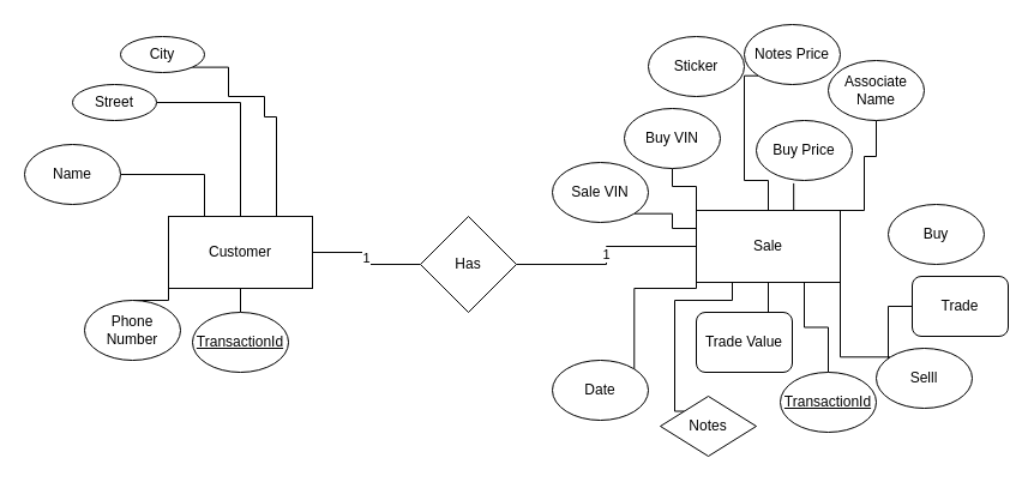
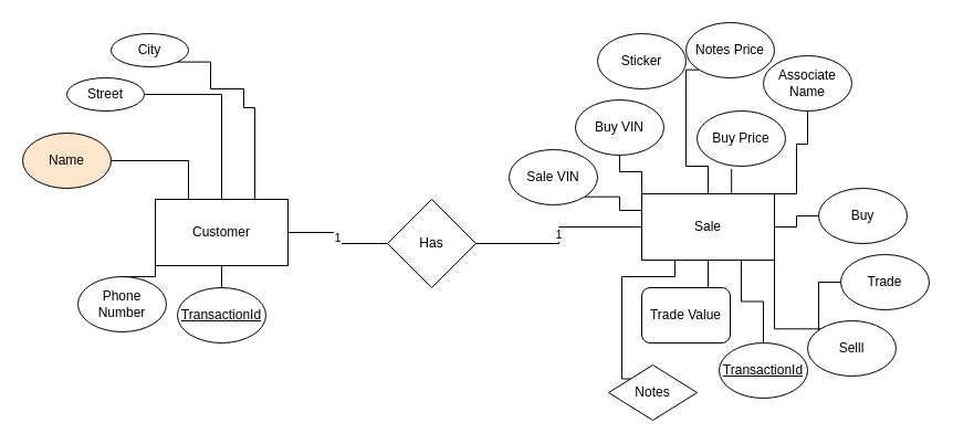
  <mxCell id="0" />
  <mxCell id="1" parent="0" />
  <mxCell id="2" style="edgeStyle=orthogonalEdgeStyle;rounded=0;orthogonalLoop=1;jettySize=auto;html=1;exitX=0.5;exitY=1;exitDx=0;exitDy=0;entryX=0.5;entryY=0;entryDx=0;entryDy=0;endArrow=none;endFill=0;" parent="1" source="4" target="13" edge="1"><mxGeometry relative="1" as="geometry" /></mxCell>
  <mxCell id="3" value="1" style="edgeStyle=orthogonalEdgeStyle;rounded=0;orthogonalLoop=1;jettySize=auto;html=1;exitX=1;exitY=0.5;exitDx=0;exitDy=0;entryX=0;entryY=0.5;entryDx=0;entryDy=0;endArrow=none;endFill=0;" parent="1" source="4" target="39" edge="1"><mxGeometry relative="1" as="geometry" /></mxCell>
  <mxCell id="4" value="Customer" style="rounded=0;whiteSpace=wrap;html=1;" parent="1" vertex="1"><mxGeometry x="140" y="180" width="120" height="60" as="geometry" /></mxCell>
  <mxCell id="5" style="edgeStyle=orthogonalEdgeStyle;rounded=0;orthogonalLoop=1;jettySize=auto;html=1;exitX=1;exitY=0.5;exitDx=0;exitDy=0;entryX=0.25;entryY=0;entryDx=0;entryDy=0;endArrow=none;endFill=0;" parent="1" source="6" target="4" edge="1"><mxGeometry relative="1" as="geometry" /></mxCell>
- <mxCell id="6" value="Name" style="ellipse;whiteSpace=wrap;html=1;" parent="1" vertex="1"><mxGeometry x="20" y="120" width="80" height="50" as="geometry" /></mxCell>
+ <mxCell id="6" value="Name" style="ellipse;whiteSpace=wrap;html=1;fillColor=#ffe6cc;" parent="1" vertex="1"><mxGeometry x="20" y="120" width="80" height="50" as="geometry" /></mxCell>
  <mxCell id="7" style="edgeStyle=orthogonalEdgeStyle;rounded=0;orthogonalLoop=1;jettySize=auto;html=1;exitX=1;exitY=0.5;exitDx=0;exitDy=0;entryX=0.5;entryY=0;entryDx=0;entryDy=0;endArrow=none;endFill=0;" parent="1" source="8" target="4" edge="1"><mxGeometry relative="1" as="geometry"><mxPoint x="160" y="115" as="targetPoint" /></mxGeometry></mxCell>
  <mxCell id="8" value="Street" style="ellipse;whiteSpace=wrap;html=1;" parent="1" vertex="1"><mxGeometry x="60" y="70" width="70" height="30" as="geometry" /></mxCell>
  <mxCell id="9" style="edgeStyle=orthogonalEdgeStyle;rounded=0;orthogonalLoop=1;jettySize=auto;html=1;exitX=1;exitY=1;exitDx=0;exitDy=0;entryX=0.75;entryY=0;entryDx=0;entryDy=0;endArrow=none;endFill=0;" parent="1" source="10" target="4" edge="1"><mxGeometry relative="1" as="geometry"><mxPoint x="171.716" y="97.322" as="targetPoint" /><Array as="points"><mxPoint x="190" y="56" /><mxPoint x="190" y="80" /><mxPoint x="220" y="80" /><mxPoint x="220" y="97" /><mxPoint x="230" y="97" /></Array></mxGeometry></mxCell>
  <mxCell id="10" value="City" style="ellipse;whiteSpace=wrap;html=1;" parent="1" vertex="1"><mxGeometry x="100" y="30" width="70" height="30" as="geometry" /></mxCell>
  <mxCell id="11" style="edgeStyle=orthogonalEdgeStyle;rounded=0;orthogonalLoop=1;jettySize=auto;html=1;exitX=0.5;exitY=0;exitDx=0;exitDy=0;entryX=0;entryY=0.75;entryDx=0;entryDy=0;endArrow=none;endFill=0;" parent="1" source="12" target="4" edge="1"><mxGeometry relative="1" as="geometry" /></mxCell>
  <mxCell id="12" value="Phone Number" style="ellipse;whiteSpace=wrap;html=1;" parent="1" vertex="1"><mxGeometry x="70" y="250" width="80" height="50" as="geometry" /></mxCell>
  <mxCell id="13" value="&lt;u&gt;TransactionId&lt;/u&gt;" style="ellipse;whiteSpace=wrap;html=1;" parent="1" vertex="1"><mxGeometry x="160" y="260" width="80" height="50" as="geometry" /></mxCell>
  <mxCell id="14" style="edgeStyle=orthogonalEdgeStyle;rounded=0;orthogonalLoop=1;jettySize=auto;html=1;exitX=0;exitY=0.25;exitDx=0;exitDy=0;entryX=1;entryY=1;entryDx=0;entryDy=0;endArrow=none;endFill=0;" parent="1" source="17" target="34" edge="1"><mxGeometry relative="1" as="geometry" /></mxCell>
  <mxCell id="15" style="edgeStyle=orthogonalEdgeStyle;rounded=0;orthogonalLoop=1;jettySize=auto;html=1;exitX=0;exitY=0;exitDx=0;exitDy=0;entryX=0.5;entryY=1;entryDx=0;entryDy=0;endArrow=none;endFill=0;" parent="1" source="17" target="33" edge="1"><mxGeometry relative="1" as="geometry" /></mxCell>
  <mxCell id="16" style="edgeStyle=orthogonalEdgeStyle;rounded=0;orthogonalLoop=1;jettySize=auto;html=1;exitX=1;exitY=0;exitDx=0;exitDy=0;entryX=0.5;entryY=1;entryDx=0;entryDy=0;endArrow=none;endFill=0;" parent="1" source="17" target="20" edge="1"><mxGeometry relative="1" as="geometry"><Array as="points"><mxPoint x="720" y="175" /><mxPoint x="720" y="130" /><mxPoint x="730" y="130" /></Array></mxGeometry></mxCell>
  <mxCell id="17" value="Sale" style="rounded=0;whiteSpace=wrap;html=1;" parent="1" vertex="1"><mxGeometry x="580" y="175" width="120" height="60" as="geometry" /></mxCell>
  <mxCell id="18" style="edgeStyle=orthogonalEdgeStyle;rounded=0;orthogonalLoop=1;jettySize=auto;html=1;exitX=0.5;exitY=0;exitDx=0;exitDy=0;entryX=0.75;entryY=1;entryDx=0;entryDy=0;endArrow=none;endFill=0;" parent="1" source="19" target="17" edge="1"><mxGeometry relative="1" as="geometry" /></mxCell>
  <mxCell id="19" value="&lt;u&gt;TransactionId&lt;/u&gt;" style="ellipse;whiteSpace=wrap;html=1;" parent="1" vertex="1"><mxGeometry x="650" y="310" width="80" height="50" as="geometry" /></mxCell>
  <mxCell id="20" value="Associate Name" style="ellipse;whiteSpace=wrap;html=1;" parent="1" vertex="1"><mxGeometry x="690" y="50" width="80" height="50" as="geometry" /></mxCell>
+ <mxCell id="21" style="edgeStyle=orthogonalEdgeStyle;rounded=0;orthogonalLoop=1;jettySize=auto;html=1;exitX=0;exitY=0.5;exitDx=0;exitDy=0;entryX=1;entryY=0.5;entryDx=0;entryDy=0;endArrow=none;endFill=0;" parent="1" source="22" target="17" edge="1"><mxGeometry relative="1" as="geometry" /></mxCell>
  <mxCell id="22" value="Buy" style="ellipse;whiteSpace=wrap;html=1;" parent="1" vertex="1"><mxGeometry x="740" y="170" width="80" height="50" as="geometry" /></mxCell>
  <mxCell id="23" style="edgeStyle=orthogonalEdgeStyle;rounded=0;orthogonalLoop=1;jettySize=auto;html=1;exitX=0;exitY=0.5;exitDx=0;exitDy=0;endArrow=none;endFill=0;" parent="1" source="24" target="26" edge="1"><mxGeometry relative="1" as="geometry" /></mxCell>
- <mxCell id="24" value="Trade" style="whiteSpace=wrap;html=1;rounded=1;" parent="1" vertex="1"><mxGeometry x="760" y="230" width="80" height="50" as="geometry" /></mxCell>
+ <mxCell id="24" value="Trade" style="ellipse;whiteSpace=wrap;html=1;" parent="1" vertex="1"><mxGeometry x="760" y="230" width="80" height="50" as="geometry" /></mxCell>
  <mxCell id="25" style="edgeStyle=orthogonalEdgeStyle;rounded=0;orthogonalLoop=1;jettySize=auto;html=1;exitX=0;exitY=0;exitDx=0;exitDy=0;entryX=1;entryY=1;entryDx=0;entryDy=0;endArrow=none;endFill=0;" parent="1" source="26" target="17" edge="1"><mxGeometry relative="1" as="geometry" /></mxCell>
  <mxCell id="26" value="Selll" style="ellipse;whiteSpace=wrap;html=1;" parent="1" vertex="1"><mxGeometry x="730" y="290" width="80" height="50" as="geometry" /></mxCell>
  <mxCell id="27" value="Buy Price" style="ellipse;whiteSpace=wrap;html=1;" parent="1" vertex="1"><mxGeometry x="630" y="100" width="80" height="50" as="geometry" /></mxCell>
  <mxCell id="28" style="edgeStyle=orthogonalEdgeStyle;rounded=0;orthogonalLoop=1;jettySize=auto;html=1;exitX=0.5;exitY=0;exitDx=0;exitDy=0;entryX=0.5;entryY=1;entryDx=0;entryDy=0;endArrow=none;endFill=0;" parent="1" source="29" target="17" edge="1"><mxGeometry relative="1" as="geometry" /></mxCell>
  <mxCell id="29" value="Trade Value" style="whiteSpace=wrap;html=1;rounded=1;" parent="1" vertex="1"><mxGeometry x="580" y="260" width="80" height="50" as="geometry" /></mxCell>
  <mxCell id="30" value="Sticker" style="ellipse;whiteSpace=wrap;html=1;" parent="1" vertex="1"><mxGeometry x="540" y="30" width="80" height="50" as="geometry" /></mxCell>
- <mxCell id="31" style="edgeStyle=orthogonalEdgeStyle;rounded=0;orthogonalLoop=1;jettySize=auto;html=1;exitX=1;exitY=0;exitDx=0;exitDy=0;entryX=0;entryY=1;entryDx=0;entryDy=0;endArrow=none;endFill=0;" parent="1" source="32" target="17" edge="1"><mxGeometry relative="1" as="geometry"><Array as="points"><mxPoint x="528" y="240" /><mxPoint x="580" y="240" /></Array></mxGeometry></mxCell>
- <mxCell id="32" value="Date" style="ellipse;whiteSpace=wrap;html=1;" parent="1" vertex="1"><mxGeometry x="460" y="300" width="80" height="50" as="geometry" /></mxCell>
  <mxCell id="33" value="Buy VIN" style="ellipse;whiteSpace=wrap;html=1;" parent="1" vertex="1"><mxGeometry x="520" y="90" width="80" height="50" as="geometry" /></mxCell>
  <mxCell id="34" value="Sale VIN" style="ellipse;whiteSpace=wrap;html=1;" parent="1" vertex="1"><mxGeometry x="460" y="135" width="80" height="50" as="geometry" /></mxCell>
  <mxCell id="35" style="edgeStyle=orthogonalEdgeStyle;rounded=0;orthogonalLoop=1;jettySize=auto;html=1;exitX=0;exitY=0;exitDx=0;exitDy=0;entryX=0.25;entryY=1;entryDx=0;entryDy=0;endArrow=none;endFill=0;" parent="1" source="36" target="17" edge="1"><mxGeometry relative="1" as="geometry"><Array as="points"><mxPoint x="562" y="250" /><mxPoint x="610" y="250" /></Array></mxGeometry></mxCell>
  <mxCell id="36" value="Notes" style="rhombus;whiteSpace=wrap;html=1;" parent="1" vertex="1"><mxGeometry x="550" y="330" width="80" height="50" as="geometry" /></mxCell>
  <mxCell id="37" style="edgeStyle=orthogonalEdgeStyle;rounded=0;orthogonalLoop=1;jettySize=auto;html=1;exitX=0.75;exitY=0;exitDx=0;exitDy=0;entryX=0.39;entryY=1.048;entryDx=0;entryDy=0;entryPerimeter=0;endArrow=none;endFill=0;" parent="1" source="17" target="27" edge="1"><mxGeometry relative="1" as="geometry" /></mxCell>
  <mxCell id="38" value="1" style="edgeStyle=orthogonalEdgeStyle;rounded=0;orthogonalLoop=1;jettySize=auto;html=1;exitX=1;exitY=0.5;exitDx=0;exitDy=0;endArrow=none;endFill=0;" parent="1" source="39" target="17" edge="1"><mxGeometry relative="1" as="geometry" /></mxCell>
  <mxCell id="39" value="Has" style="rhombus;whiteSpace=wrap;html=1;" parent="1" vertex="1"><mxGeometry x="350" y="180" width="80" height="80" as="geometry" /></mxCell>
  <mxCell id="40" style="edgeStyle=orthogonalEdgeStyle;rounded=0;orthogonalLoop=1;jettySize=auto;html=1;exitX=0;exitY=1;exitDx=0;exitDy=0;endArrow=none;endFill=0;" parent="1" source="41" target="17" edge="1"><mxGeometry relative="1" as="geometry"><Array as="points"><mxPoint x="620" y="63" /><mxPoint x="620" y="150" /><mxPoint x="640" y="150" /></Array></mxGeometry></mxCell>
  <mxCell id="41" value="Notes Price" style="ellipse;whiteSpace=wrap;html=1;" parent="1" vertex="1"><mxGeometry x="620" y="20" width="80" height="50" as="geometry" /></mxCell>
